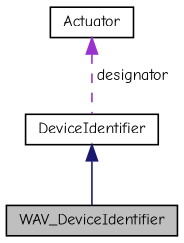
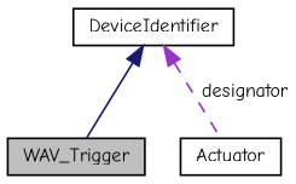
  digraph {
    fontname="Comic Neue"
    node [color=black fillcolor=white fontname="Comic Neue" fontsize=10 shape=record style=filled]
    edge [dir=back fontname="Comic Neue" fontsize=10 labelfontname=Helvetica labelfontsize=10]
-   n1 [fillcolor=grey75 fontcolor=black height=0.2 label=WAV_DeviceIdentifier width=0.4]
+   n1 [fillcolor=grey75 fontcolor=black height=0.2 label=WAV_Trigger width=0.4]
    n2 [height=0.2 label=Actuator width=0.4]
    n3 [height=0.2 label=DeviceIdentifier width=0.4]
    n3 -> n1 [color=midnightblue style=solid]
-   n2 -> n3 [color=darkorchid3 label=" designator" style=dashed]
+   n3 -> n2 [color=darkorchid3 label=" designator" style=dashed]
  }
